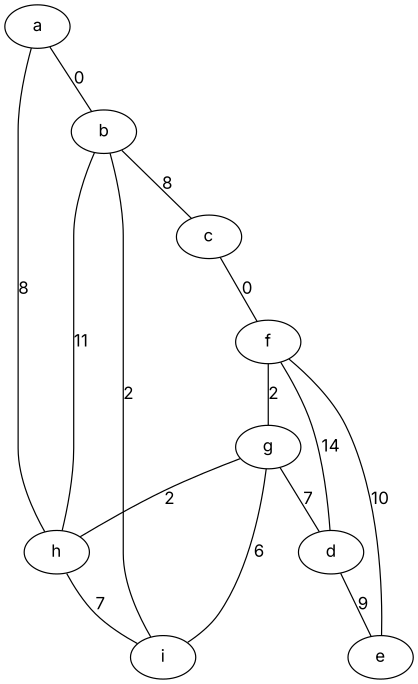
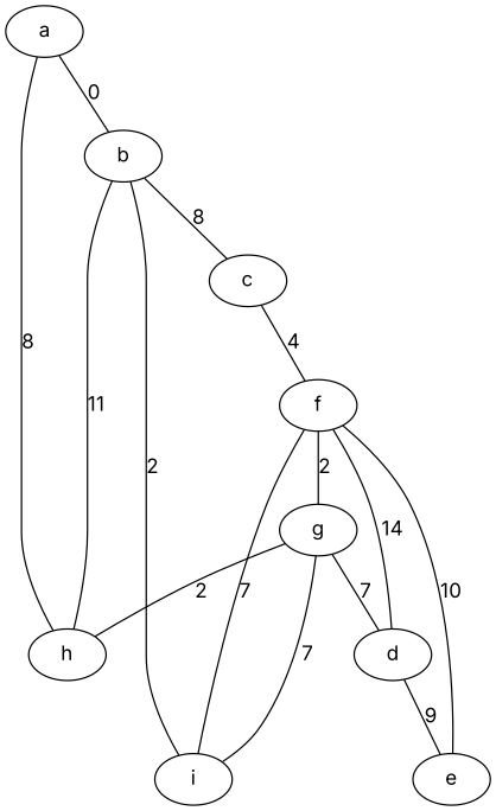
  graph {
    fontname=Inter
    node [fontname=Inter]
    edge [fontname=Inter]
    a
    b
    h
    c
    i
    f
    d
    e
    g
    a -- b [label=0]
    a -- h [label=8]
    b -- h [label=11]
    b -- c [label=8]
    b -- i [label=2]
-   h -- i [label=7]
-   c -- f [label=0]
+   f -- i [label=7]
+   c -- f [label=4]
    f -- g [label=2]
    d -- f [label=14]
    d -- e [label=9]
    e -- f [label=10]
    g -- h [label=2]
-   g -- i [label=6]
+   g -- i [label=7]
    g -- d [label=7]
  }
